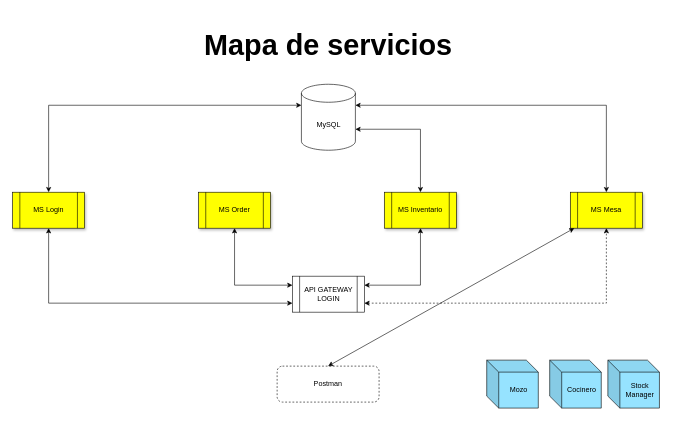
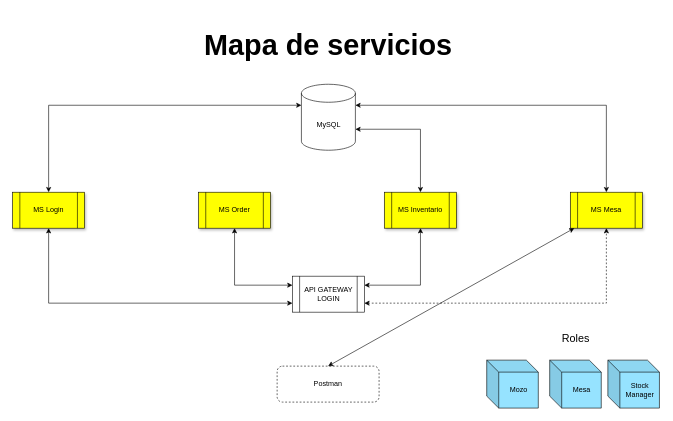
  <mxCell id="0" />
  <mxCell id="1" parent="0" />
  <mxCell id="2" value="MS Inventario" style="shape=process;whiteSpace=wrap;html=1;backgroundOutline=1;strokeColor=#000000;shadow=1;fillColor=#FFFF00;" vertex="1" parent="1"><mxGeometry x="640" y="320" width="120" height="60" as="geometry" /></mxCell>
  <mxCell id="3" value="MySQL" style="shape=cylinder3;whiteSpace=wrap;html=1;boundedLbl=1;backgroundOutline=1;size=15;" vertex="1" parent="1"><mxGeometry x="501.5" y="140" width="90" height="110" as="geometry" /></mxCell>
  <mxCell id="4" value="Postman" style="rounded=1;whiteSpace=wrap;html=1;dashed=1;" vertex="1" parent="1"><mxGeometry x="461" y="610" width="170" height="60" as="geometry" /></mxCell>
  <mxCell id="5" value="API GATEWAY&lt;br&gt;LOGIN" style="shape=process;whiteSpace=wrap;html=1;backgroundOutline=1;" vertex="1" parent="1"><mxGeometry x="486.5" y="460" width="120" height="60" as="geometry" /></mxCell>
  <mxCell id="6" value="MS Order" style="shape=process;whiteSpace=wrap;html=1;backgroundOutline=1;strokeColor=#000000;shadow=1;fillColor=#FFFF00;" vertex="1" parent="1"><mxGeometry x="330" y="320" width="120" height="60" as="geometry" /></mxCell>
  <mxCell id="7" value="Mozo" style="shape=cube;whiteSpace=wrap;html=1;boundedLbl=1;backgroundOutline=1;darkOpacity=0.05;darkOpacity2=0.1;shadow=0;strokeColor=#000000;fillColor=#96E3FF;" vertex="1" parent="1"><mxGeometry x="810.5" y="600" width="86" height="80" as="geometry" /></mxCell>
- <mxCell id="8" value="Cocinero" style="shape=cube;whiteSpace=wrap;html=1;boundedLbl=1;backgroundOutline=1;darkOpacity=0.05;darkOpacity2=0.1;shadow=0;strokeColor=#000000;fillColor=#96E3FF;" vertex="1" parent="1"><mxGeometry x="915.5" y="600" width="86" height="80" as="geometry" /></mxCell>
+ <mxCell id="8" value="Mesa" style="shape=cube;whiteSpace=wrap;html=1;boundedLbl=1;backgroundOutline=1;darkOpacity=0.05;darkOpacity2=0.1;shadow=0;strokeColor=#000000;fillColor=#96E3FF;" vertex="1" parent="1"><mxGeometry x="915.5" y="600" width="86" height="80" as="geometry" /></mxCell>
  <mxCell id="9" value="&lt;font style=&quot;font-size: 48px;&quot;&gt;Mapa de servicios&lt;br&gt;&lt;/font&gt;" style="text;strokeColor=none;fillColor=none;html=1;fontSize=24;fontStyle=1;verticalAlign=middle;align=center;" vertex="1" parent="1"><mxGeometry x="401" width="290" height="110" as="geometry" y="20" /></mxCell>
  <mxCell id="10" value="MS Mesa" style="shape=process;whiteSpace=wrap;html=1;backgroundOutline=1;strokeColor=#000000;shadow=1;fillColor=#FFFF00;" vertex="1" parent="1"><mxGeometry x="950" y="320" width="120" height="60" as="geometry" /></mxCell>
  <mxCell id="11" value="MS Login" style="shape=process;whiteSpace=wrap;html=1;backgroundOutline=1;strokeColor=#000000;shadow=1;fillColor=#FFFF00;" vertex="1" parent="1"><mxGeometry x="20" y="320" width="120" height="60" as="geometry" /></mxCell>
  <mxCell id="12" value="Stock&lt;br&gt;Manager" style="shape=cube;whiteSpace=wrap;html=1;boundedLbl=1;backgroundOutline=1;darkOpacity=0.05;darkOpacity2=0.1;shadow=0;strokeColor=#000000;fillColor=#96E3FF;" vertex="1" parent="1"><mxGeometry x="1012.5" y="600" width="86" height="80" as="geometry" /></mxCell>
  <mxCell id="13" value="" style="endArrow=classic;startArrow=classic;html=1;rounded=0;exitX=0;exitY=0.75;exitDx=0;exitDy=0;entryX=0.5;entryY=1;entryDx=0;entryDy=0;" edge="1" parent="1" source="5" target="11"><mxGeometry width="50" height="50" relative="1" as="geometry"><mxPoint x="520" y="470" as="sourcePoint" /><mxPoint x="570" y="420" as="targetPoint" /><Array as="points"><mxPoint x="80" y="505" /></Array></mxGeometry></mxCell>
  <mxCell id="14" value="" style="endArrow=classic;startArrow=classic;html=1;rounded=0;exitX=0;exitY=0.25;exitDx=0;exitDy=0;entryX=0.5;entryY=1;entryDx=0;entryDy=0;" edge="1" parent="1" source="5" target="6"><mxGeometry width="50" height="50" relative="1" as="geometry"><mxPoint x="520" y="470" as="sourcePoint" /><mxPoint x="570" y="420" as="targetPoint" /><Array as="points"><mxPoint x="390" y="475" /></Array></mxGeometry></mxCell>
  <mxCell id="15" value="" style="endArrow=classic;startArrow=classic;html=1;rounded=0;exitX=1;exitY=0.25;exitDx=0;exitDy=0;entryX=0.5;entryY=1;entryDx=0;entryDy=0;" edge="1" parent="1" source="5" target="2"><mxGeometry width="50" height="50" relative="1" as="geometry"><mxPoint x="520" y="470" as="sourcePoint" /><mxPoint x="570" y="420" as="targetPoint" /><Array as="points"><mxPoint x="700" y="475" /></Array></mxGeometry></mxCell>
  <mxCell id="16" value="" style="endArrow=classic;startArrow=classic;html=1;rounded=0;entryX=0.5;entryY=1;entryDx=0;entryDy=0;exitX=1;exitY=0.75;exitDx=0;exitDy=0;dashed=1;" edge="1" parent="1" source="5" target="10"><mxGeometry width="50" height="50" relative="1" as="geometry"><mxPoint x="520" y="470" as="sourcePoint" /><mxPoint x="570" y="420" as="targetPoint" /><Array as="points"><mxPoint x="1010" y="505" /></Array></mxGeometry></mxCell>
  <mxCell id="17" value="" style="endArrow=classic;startArrow=classic;html=1;rounded=0;entryX=1;entryY=0;entryDx=0;entryDy=75;entryPerimeter=0;exitX=0.5;exitY=0;exitDx=0;exitDy=0;" edge="1" parent="1" source="2" target="3"><mxGeometry width="50" height="50" relative="1" as="geometry"><mxPoint x="540" y="470" as="sourcePoint" /><mxPoint x="590" y="420" as="targetPoint" /><Array as="points"><mxPoint x="700" y="215" /></Array></mxGeometry></mxCell>
  <mxCell id="18" value="" style="endArrow=classic;startArrow=classic;html=1;rounded=0;entryX=0;entryY=0;entryDx=0;entryDy=35;entryPerimeter=0;exitX=0.5;exitY=0;exitDx=0;exitDy=0;" edge="1" parent="1" source="11" target="3"><mxGeometry width="50" height="50" relative="1" as="geometry"><mxPoint x="540" y="470" as="sourcePoint" /><mxPoint x="590" y="420" as="targetPoint" /><Array as="points"><mxPoint x="80" y="175" /></Array></mxGeometry></mxCell>
  <mxCell id="19" value="" style="endArrow=classic;startArrow=classic;html=1;rounded=0;entryX=1;entryY=0;entryDx=0;entryDy=35;entryPerimeter=0;exitX=0.5;exitY=0;exitDx=0;exitDy=0;" edge="1" parent="1" source="10" target="3"><mxGeometry width="50" height="50" relative="1" as="geometry"><mxPoint x="540" y="470" as="sourcePoint" /><mxPoint x="590" y="420" as="targetPoint" /><Array as="points"><mxPoint x="1010" y="175" /></Array></mxGeometry></mxCell>
  <mxCell id="20" value="" style="endArrow=classic;startArrow=classic;html=1;rounded=0;exitX=0.5;exitY=0;exitDx=0;exitDy=0;" edge="1" parent="1" source="4" target="10"><mxGeometry width="50" height="50" relative="1" as="geometry"><mxPoint x="540" y="470" as="sourcePoint" /><mxPoint x="590" y="420" as="targetPoint" /></mxGeometry></mxCell>
+ <mxCell id="21" value="&lt;font style=&quot;font-size: 18px;&quot;&gt;Roles&lt;/font&gt;" style="text;html=1;strokeColor=none;fillColor=none;align=center;verticalAlign=middle;whiteSpace=wrap;rounded=0;" vertex="1" parent="1"><mxGeometry x="928.5" y="550" width="60" height="30" as="geometry" /></mxCell>
